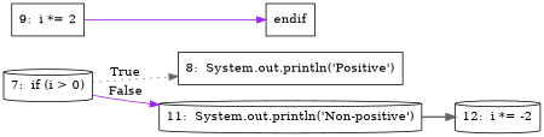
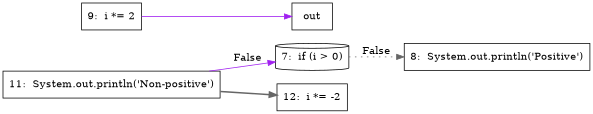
  digraph {
    rankdir=LR
    node [shape=box]
    edge [color=gray40 style=solid]
    n1 [label="7:  if (i > 0)" shape=cylinder]
    n2 [label="8:  System.out.println('Positive')"]
-   n3 [label="11:  System.out.println('Non-positive')" shape=cylinder]
-   n4 [label="12:  i *= -2" shape=cylinder]
+   n3 [label="11:  System.out.println('Non-positive')"]
+   n4 [label="12:  i *= -2"]
    n5 [label="9:  i *= 2"]
-   n6 [label=endif]
-   n1 -> n2 [label=True style=dotted]
-   n1 -> n3 [color=purple label=False]
+   n6 [label=out]
+   n1 -> n2 [label=False style=dotted]
+   n3 -> n1 [color=purple label=False]
    n3 -> n4 [style=bold]
    n5 -> n6 [color=purple]
  }
